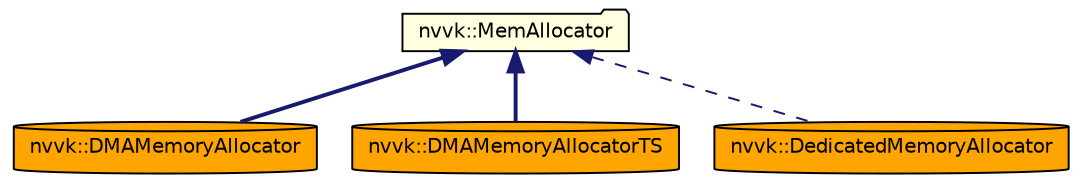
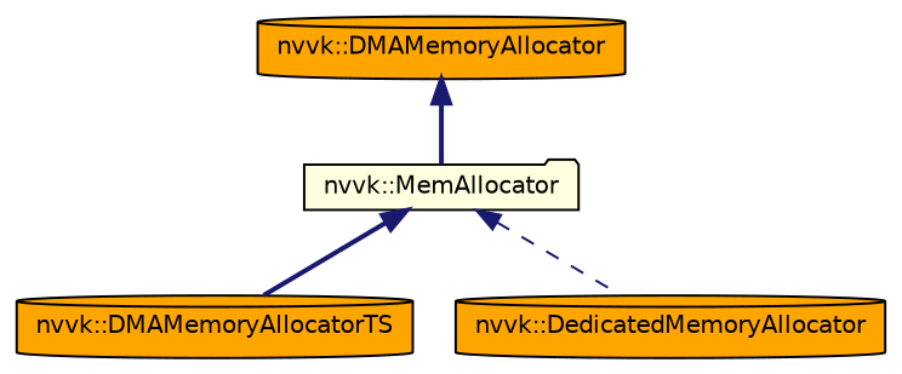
  digraph {
    node [color=black fillcolor=orange fontname=Helvetica fontsize=10 shape=cylinder style=filled]
    edge [color=midnightblue dir=back fontname=Helvetica fontsize=10 labelfontname=Helvetica labelfontsize=10 style=bold]
    n1 [fillcolor=lightyellow fontcolor=black height=0.2 label="nvvk::MemAllocator" shape=folder width=0.4]
    n2 [height=0.2 label="nvvk::DMAMemoryAllocator" width=0.4]
    n3 [height=0.2 label="nvvk::DMAMemoryAllocatorTS" width=0.4]
    n4 [height=0.2 label="nvvk::DedicatedMemoryAllocator" width=0.4]
-   n1 -> n2
+   n2 -> n1
    n1 -> n3
    n1 -> n4 [style=dashed]
  }
